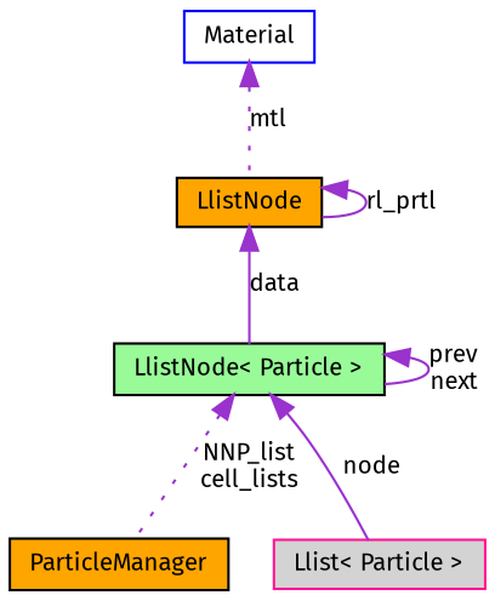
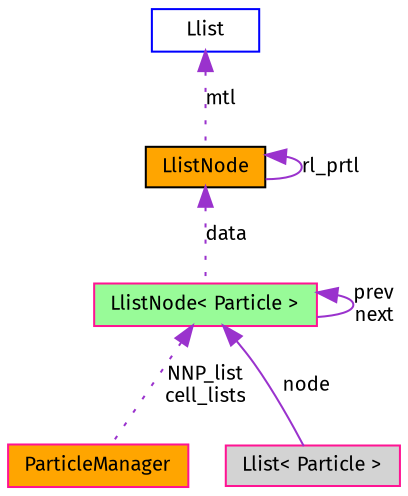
  digraph {
    fontname="Fira Sans"
    node [color=deeppink fillcolor=orange fontname="Fira Sans" fontsize=10 shape=record style=filled]
    edge [color=darkorchid3 dir=back fontname="Fira Sans" fontsize=10 labelfontname=FreeSans labelfontsize=10 style=dotted]
-   n1 [color=black fontcolor=black height=0.2 label=ParticleManager width=0.4]
+   n1 [fontcolor=black height=0.2 label=ParticleManager width=0.4]
    n2 [fillcolor=lightgrey height=0.2 label="Llist\< Particle \>" width=0.4]
-   n3 [color=black fillcolor=palegreen height=0.2 label="LlistNode\< Particle \>" width=0.4]
+   n3 [fillcolor=palegreen height=0.2 label="LlistNode\< Particle \>" width=0.4]
    n4 [color=black height=0.2 label=LlistNode width=0.4]
-   n5 [color=blue fillcolor=white height=0.2 label=Material width=0.4]
+   n5 [color=blue fillcolor=white height=0.2 label=Llist width=0.4]
    n3 -> n1 [label="NNP_list\ncell_lists"]
    n3 -> n2 [label="node" style=solid]
    n3 -> n3 [label="prev\nnext" style=solid]
-   n4 -> n3 [label=data style=solid]
+   n4 -> n3 [label=data]
    n4 -> n4 [label=rl_prtl style=solid]
    n5 -> n4 [label=mtl]
  }
